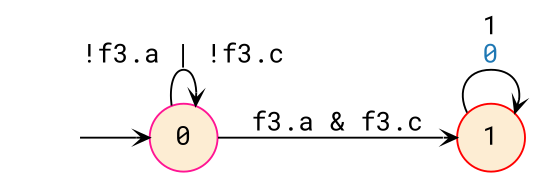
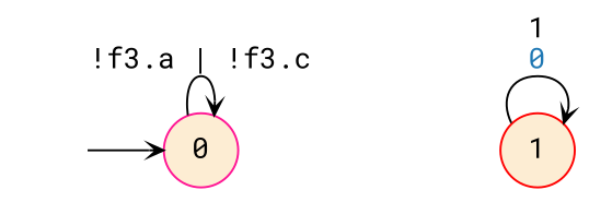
  digraph {
    fontname="Roboto Mono"
    rankdir=LR
    node [fillcolor="#FDEDD3" fontname="Roboto Mono" shape=circle style=filled]
    edge [arrowhead=vee arrowsize=.7 fontname="Roboto Mono"]
    I [style=invis width=0]
    n2 [label=0 color=deeppink]
    n3 [label=1 color=red]
    I -> n2
    n2 -> n2 [label=<!f3.a | !f3.c>]
-   n2 -> n3 [label=<f3.a &amp; f3.c>]
    n3 -> n3 [label=<1<br/><font color="#1F78B4">0</font>>]
  }
